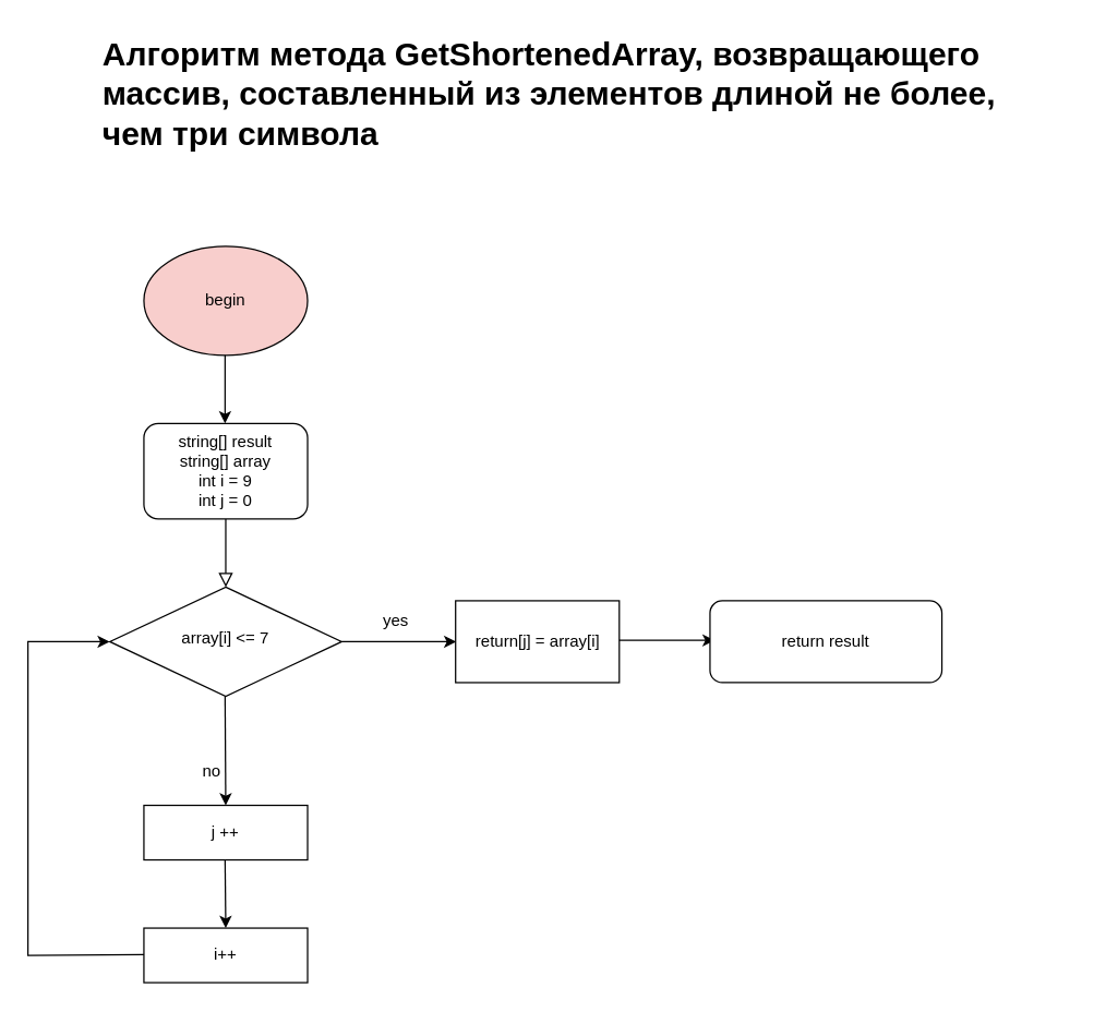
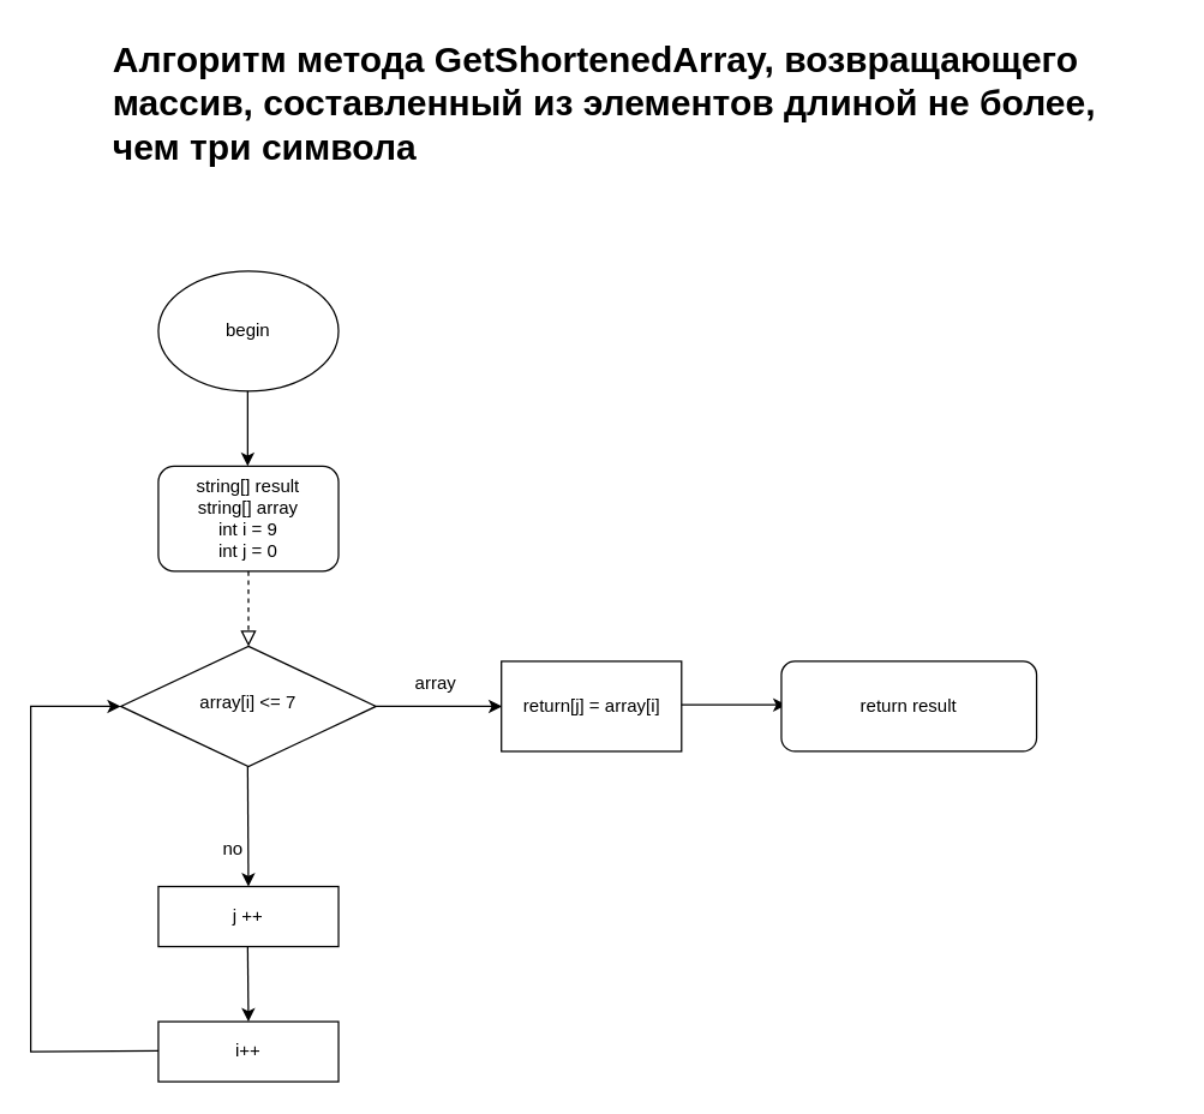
  <mxCell id="0" />
  <mxCell id="1" parent="0" />
- <mxCell id="2" value="" style="rounded=0;html=1;jettySize=auto;orthogonalLoop=1;fontSize=11;endArrow=block;endFill=0;endSize=8;strokeWidth=1;shadow=0;labelBackgroundColor=none;edgeStyle=orthogonalEdgeStyle;" parent="1" source="3" target="4" edge="1"><mxGeometry relative="1" as="geometry" /></mxCell>
+ <mxCell id="2" value="" style="rounded=0;html=1;jettySize=auto;orthogonalLoop=1;fontSize=11;endArrow=block;endFill=0;endSize=8;strokeWidth=1;shadow=0;labelBackgroundColor=none;edgeStyle=orthogonalEdgeStyle;dashed=1;" parent="1" source="3" target="4" edge="1"><mxGeometry relative="1" as="geometry" /></mxCell>
  <mxCell id="3" value="string[] result&lt;br&gt;string[] array&lt;br&gt;int i = 9&lt;br&gt;int j = 0" style="rounded=1;whiteSpace=wrap;html=1;fontSize=12;glass=0;strokeWidth=1;shadow=0;" parent="1" vertex="1"><mxGeometry x="105" y="310" width="120" height="70" as="geometry" /></mxCell>
  <mxCell id="4" value="array[i] &amp;lt;= 7" style="rhombus;whiteSpace=wrap;html=1;shadow=0;fontFamily=Helvetica;fontSize=12;align=center;strokeWidth=1;spacing=6;spacingTop=-4;" parent="1" vertex="1"><mxGeometry x="80" y="430" width="170" height="80" as="geometry" /></mxCell>
  <mxCell id="5" value="" style="endArrow=classic;html=1;rounded=0;fontSize=6;entryX=0.5;entryY=0;entryDx=0;entryDy=0;" edge="1" parent="1"><mxGeometry width="50" height="50" relative="1" as="geometry"><mxPoint x="164.5" y="510" as="sourcePoint" /><mxPoint x="165" y="590" as="targetPoint" /></mxGeometry></mxCell>
  <mxCell id="6" value="&lt;font style=&quot;font-size: 12px;&quot;&gt;no&lt;/font&gt;" style="text;html=1;strokeColor=none;fillColor=none;align=center;verticalAlign=middle;whiteSpace=wrap;rounded=0;fontSize=6;" vertex="1" parent="1"><mxGeometry x="125" y="550" width="60" height="30" as="geometry" /></mxCell>
  <mxCell id="7" value="j ++" style="rounded=0;whiteSpace=wrap;html=1;fontSize=12;" vertex="1" parent="1"><mxGeometry x="105" y="590" width="120" height="40" as="geometry" /></mxCell>
  <mxCell id="8" value="" style="endArrow=classic;html=1;rounded=0;fontSize=12;" edge="1" parent="1"><mxGeometry width="50" height="50" relative="1" as="geometry"><mxPoint x="250" y="470" as="sourcePoint" /><mxPoint x="334" y="470" as="targetPoint" /><Array as="points" /></mxGeometry></mxCell>
- <mxCell id="9" value="yes" style="text;html=1;strokeColor=none;fillColor=none;align=center;verticalAlign=middle;whiteSpace=wrap;rounded=0;fontSize=12;" vertex="1" parent="1"><mxGeometry x="260" y="440" width="60" height="30" as="geometry" /></mxCell>
+ <mxCell id="9" value="array" style="text;html=1;strokeColor=none;fillColor=none;align=center;verticalAlign=middle;whiteSpace=wrap;rounded=0;fontSize=12;" vertex="1" parent="1"><mxGeometry x="260" y="440" width="60" height="30" as="geometry" /></mxCell>
  <mxCell id="10" value="" style="endArrow=classic;html=1;rounded=0;fontSize=12;" edge="1" parent="1"><mxGeometry width="50" height="50" relative="1" as="geometry"><mxPoint x="164.5" y="630" as="sourcePoint" /><mxPoint x="165" y="680" as="targetPoint" /></mxGeometry></mxCell>
  <mxCell id="11" value="i++" style="rounded=0;whiteSpace=wrap;html=1;fontSize=12;" vertex="1" parent="1"><mxGeometry x="105" y="680" width="120" height="40" as="geometry" /></mxCell>
  <mxCell id="12" value="" style="endArrow=classic;html=1;rounded=0;fontSize=12;entryX=0;entryY=0.5;entryDx=0;entryDy=0;" edge="1" parent="1" target="4"><mxGeometry width="50" height="50" relative="1" as="geometry"><mxPoint x="105" y="699.5" as="sourcePoint" /><mxPoint x="20" y="470" as="targetPoint" /><Array as="points"><mxPoint x="20" y="700" /><mxPoint x="20" y="630" /><mxPoint x="20" y="470" /></Array></mxGeometry></mxCell>
  <mxCell id="13" value="return[j] = array[i]" style="rounded=0;whiteSpace=wrap;html=1;fontSize=12;" vertex="1" parent="1"><mxGeometry x="333.5" y="440" width="120" height="60" as="geometry" /></mxCell>
  <mxCell id="14" value="" style="endArrow=classic;html=1;rounded=0;fontSize=12;" edge="1" parent="1"><mxGeometry width="50" height="50" relative="1" as="geometry"><mxPoint x="453.5" y="469" as="sourcePoint" /><mxPoint x="523.5" y="469" as="targetPoint" /></mxGeometry></mxCell>
  <mxCell id="15" value="return result" style="rounded=1;whiteSpace=wrap;html=1;fontSize=12;" vertex="1" parent="1"><mxGeometry x="520" y="440" width="170" height="60" as="geometry" /></mxCell>
- <mxCell id="16" value="begin" style="ellipse;whiteSpace=wrap;html=1;fontSize=12;fillColor=#f8cecc;" vertex="1" parent="1"><mxGeometry x="105" y="180" width="120" height="80" as="geometry" /></mxCell>
+ <mxCell id="16" value="begin" style="ellipse;whiteSpace=wrap;html=1;fontSize=12;" vertex="1" parent="1"><mxGeometry x="105" y="180" width="120" height="80" as="geometry" /></mxCell>
  <mxCell id="17" value="" style="endArrow=classic;html=1;rounded=0;fontSize=12;" edge="1" parent="1"><mxGeometry width="50" height="50" relative="1" as="geometry"><mxPoint x="164.5" y="260" as="sourcePoint" /><mxPoint x="164.5" y="310" as="targetPoint" /><Array as="points"><mxPoint x="164.5" y="290" /></Array></mxGeometry></mxCell>
  <mxCell id="18" value="&lt;h1&gt;Алгоритм метода GetShortenedArray, возвращающего массив, составленный из элементов длиной не более, чем три символа&lt;/h1&gt;" style="text;html=1;strokeColor=none;fillColor=none;spacing=5;spacingTop=-20;whiteSpace=wrap;overflow=hidden;rounded=0;fontSize=12;" vertex="1" parent="1"><mxGeometry x="70" y="20" width="710" height="120" as="geometry" /></mxCell>
